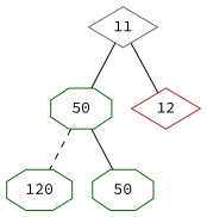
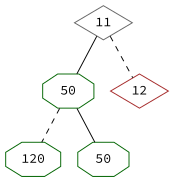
  graph {
    fontname="Source Code Pro"
    node [color=darkgreen fontname="Source Code Pro" shape=octagon]
    edge [fontname="Source Code Pro" style=solid]
    n1 [color=gray40 label=11 shape=diamond]
    n2 [label=50]
    n3 [color=brown label=12 shape=diamond]
    n4 [label=120]
    n5 [label=50]
    n1 -- n2
-   n1 -- n3
+   n1 -- n3 [style=dashed]
    n2 -- n4 [style=dashed]
    n2 -- n5
  }
